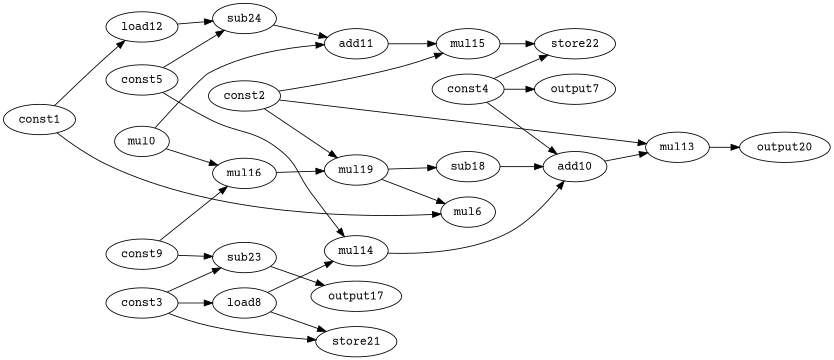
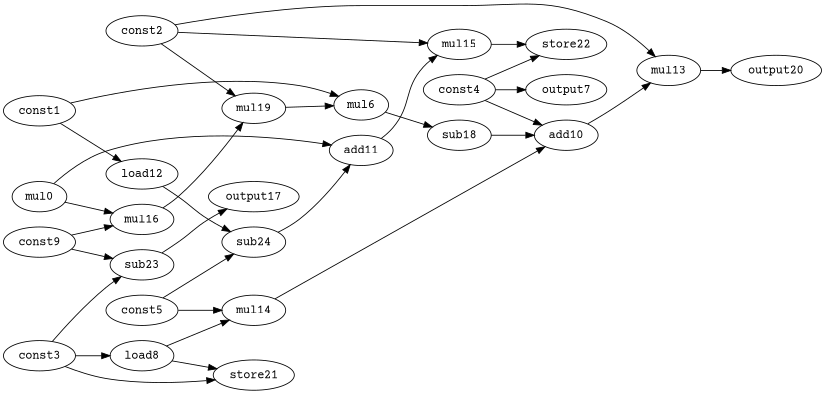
  digraph {
    fontname="Courier Prime"
    rankdir=LR
    node [fontname="Courier Prime" opcode=const]
    edge [fontname="Courier Prime" operand=0]
    n1 [label=mul0]
    add11 [opcode=add]
    mul16 [opcode=mul]
    mul15 [opcode=mul]
    mul19 [opcode=mul]
    mul6 [opcode=mul]
    const1
    load12 [opcode=load]
    sub18 [opcode=sub]
    sub24 [opcode=sub]
    mul13 [opcode=mul]
    const2
    output20 [opcode=output]
    store22 [opcode=store]
    load8 [opcode=load]
    const3
    store21 [opcode=store]
    sub23 [opcode=sub]
    mul14 [opcode=mul]
    output17 [opcode=output]
    output7 [opcode=output]
    const4
    add10 [opcode=add]
    const5
    const9
    n1 -> add11 [operand=1]
    n1 -> mul16
    add11 -> mul15 [operand=1]
    mul16 -> mul19
    mul15 -> store22 [operand=1]
    mul19 -> mul6 [operand=1]
-   mul19 -> sub18 [operand=1]
+   mul6 -> sub18 [operand=1]
    const1 -> mul6
    const1 -> load12
    load12 -> sub24
    sub18 -> add10
    sub24 -> add11
    mul13 -> output20
    const2 -> mul15
    const2 -> mul19 [operand=1]
    const2 -> mul13 [operand=1]
    load8 -> store21
    load8 -> mul14
    const3 -> load8
    const3 -> store21 [operand=1]
    const3 -> sub23 [operand=1]
    sub23 -> output17
    mul14 -> add10
    const4 -> store22
    const4 -> output7
    const4 -> add10 [operand=1]
    add10 -> mul13
    const5 -> sub24 [operand=1]
    const5 -> mul14 [operand=1]
    const9 -> mul16 [operand=1]
    const9 -> sub23
  }
